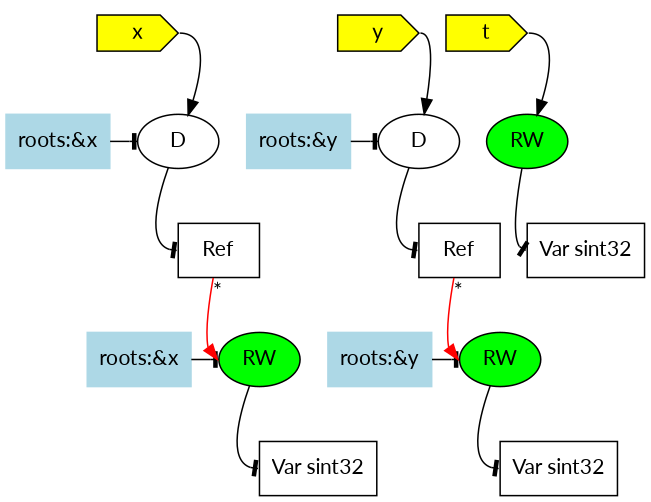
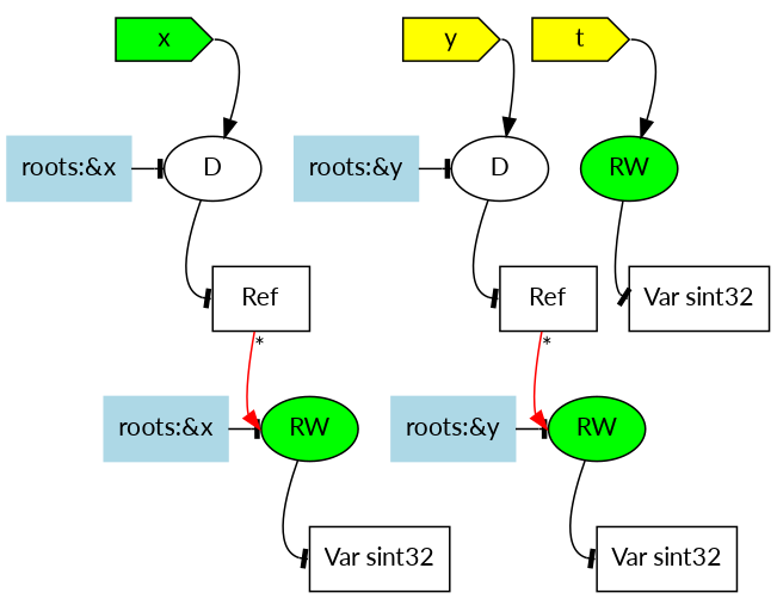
  digraph {
    rankdir=TB
    fontname=Lato
    node [fontname=Lato shape=oval style=filled]
    edge [arrowhead=tee fontname=Lato]
    n1 [label=D style=""]
    n2 [color=lightblue label="roots:&x" shape=box]
    n3 [label=D style=""]
    n4 [color=lightblue label="roots:&y" shape=box]
    n5 [fillcolor=green label=RW]
    n6 [color=lightblue label="roots:&x" shape=box]
    n7 [fillcolor=green label=RW]
    n8 [color=lightblue label="roots:&y" shape=box]
-   n9 [fillcolor=yellow label=x shape=cds]
+   n9 [fillcolor=green label=x shape=cds]
    n10 [label="<_p1> Ref" shape=record style=""]
    n11 [fillcolor=yellow label=y shape=cds]
    n12 [label="<_p1> Ref" shape=record style=""]
    n13 [fillcolor=yellow label=t shape=cds]
    n14 [fillcolor=green label=RW]
    n15 [label="Var sint32" shape=record style=""]
    n16 [label="Var sint32" shape=record style=""]
    n17 [label="Var sint32" shape=record style=""]
    subgraph sub_1 {
      rank=same
      n1
      n2
    }
    subgraph sub_2 {
      rank=same
      n3
      n4
    }
    subgraph sub_3 {
      rank=same
      n5
      n6
    }
    subgraph sub_4 {
      rank=same
      n7
      n8
    }
    n1 -> n10 [headport=w]
    n2 -> n1
    n3 -> n12 [headport=w]
    n4 -> n3
    n5 -> n16 [headport=w]
    n6 -> n5
    n7 -> n17 [headport=w]
    n8 -> n7
    n9 -> n1 [tailport=e arrowhead=""]
    n10 -> n5 [color=red headport=w labelangle="+30" taillabel="*" tailport=_p1 arrowhead=""]
    n11 -> n3 [tailport=e arrowhead=""]
    n12 -> n7 [color=red headport=w labelangle="+30" taillabel="*" tailport=_p1 arrowhead=""]
    n13 -> n14 [tailport=e arrowhead=""]
    n14 -> n15 [headport=w]
  }
